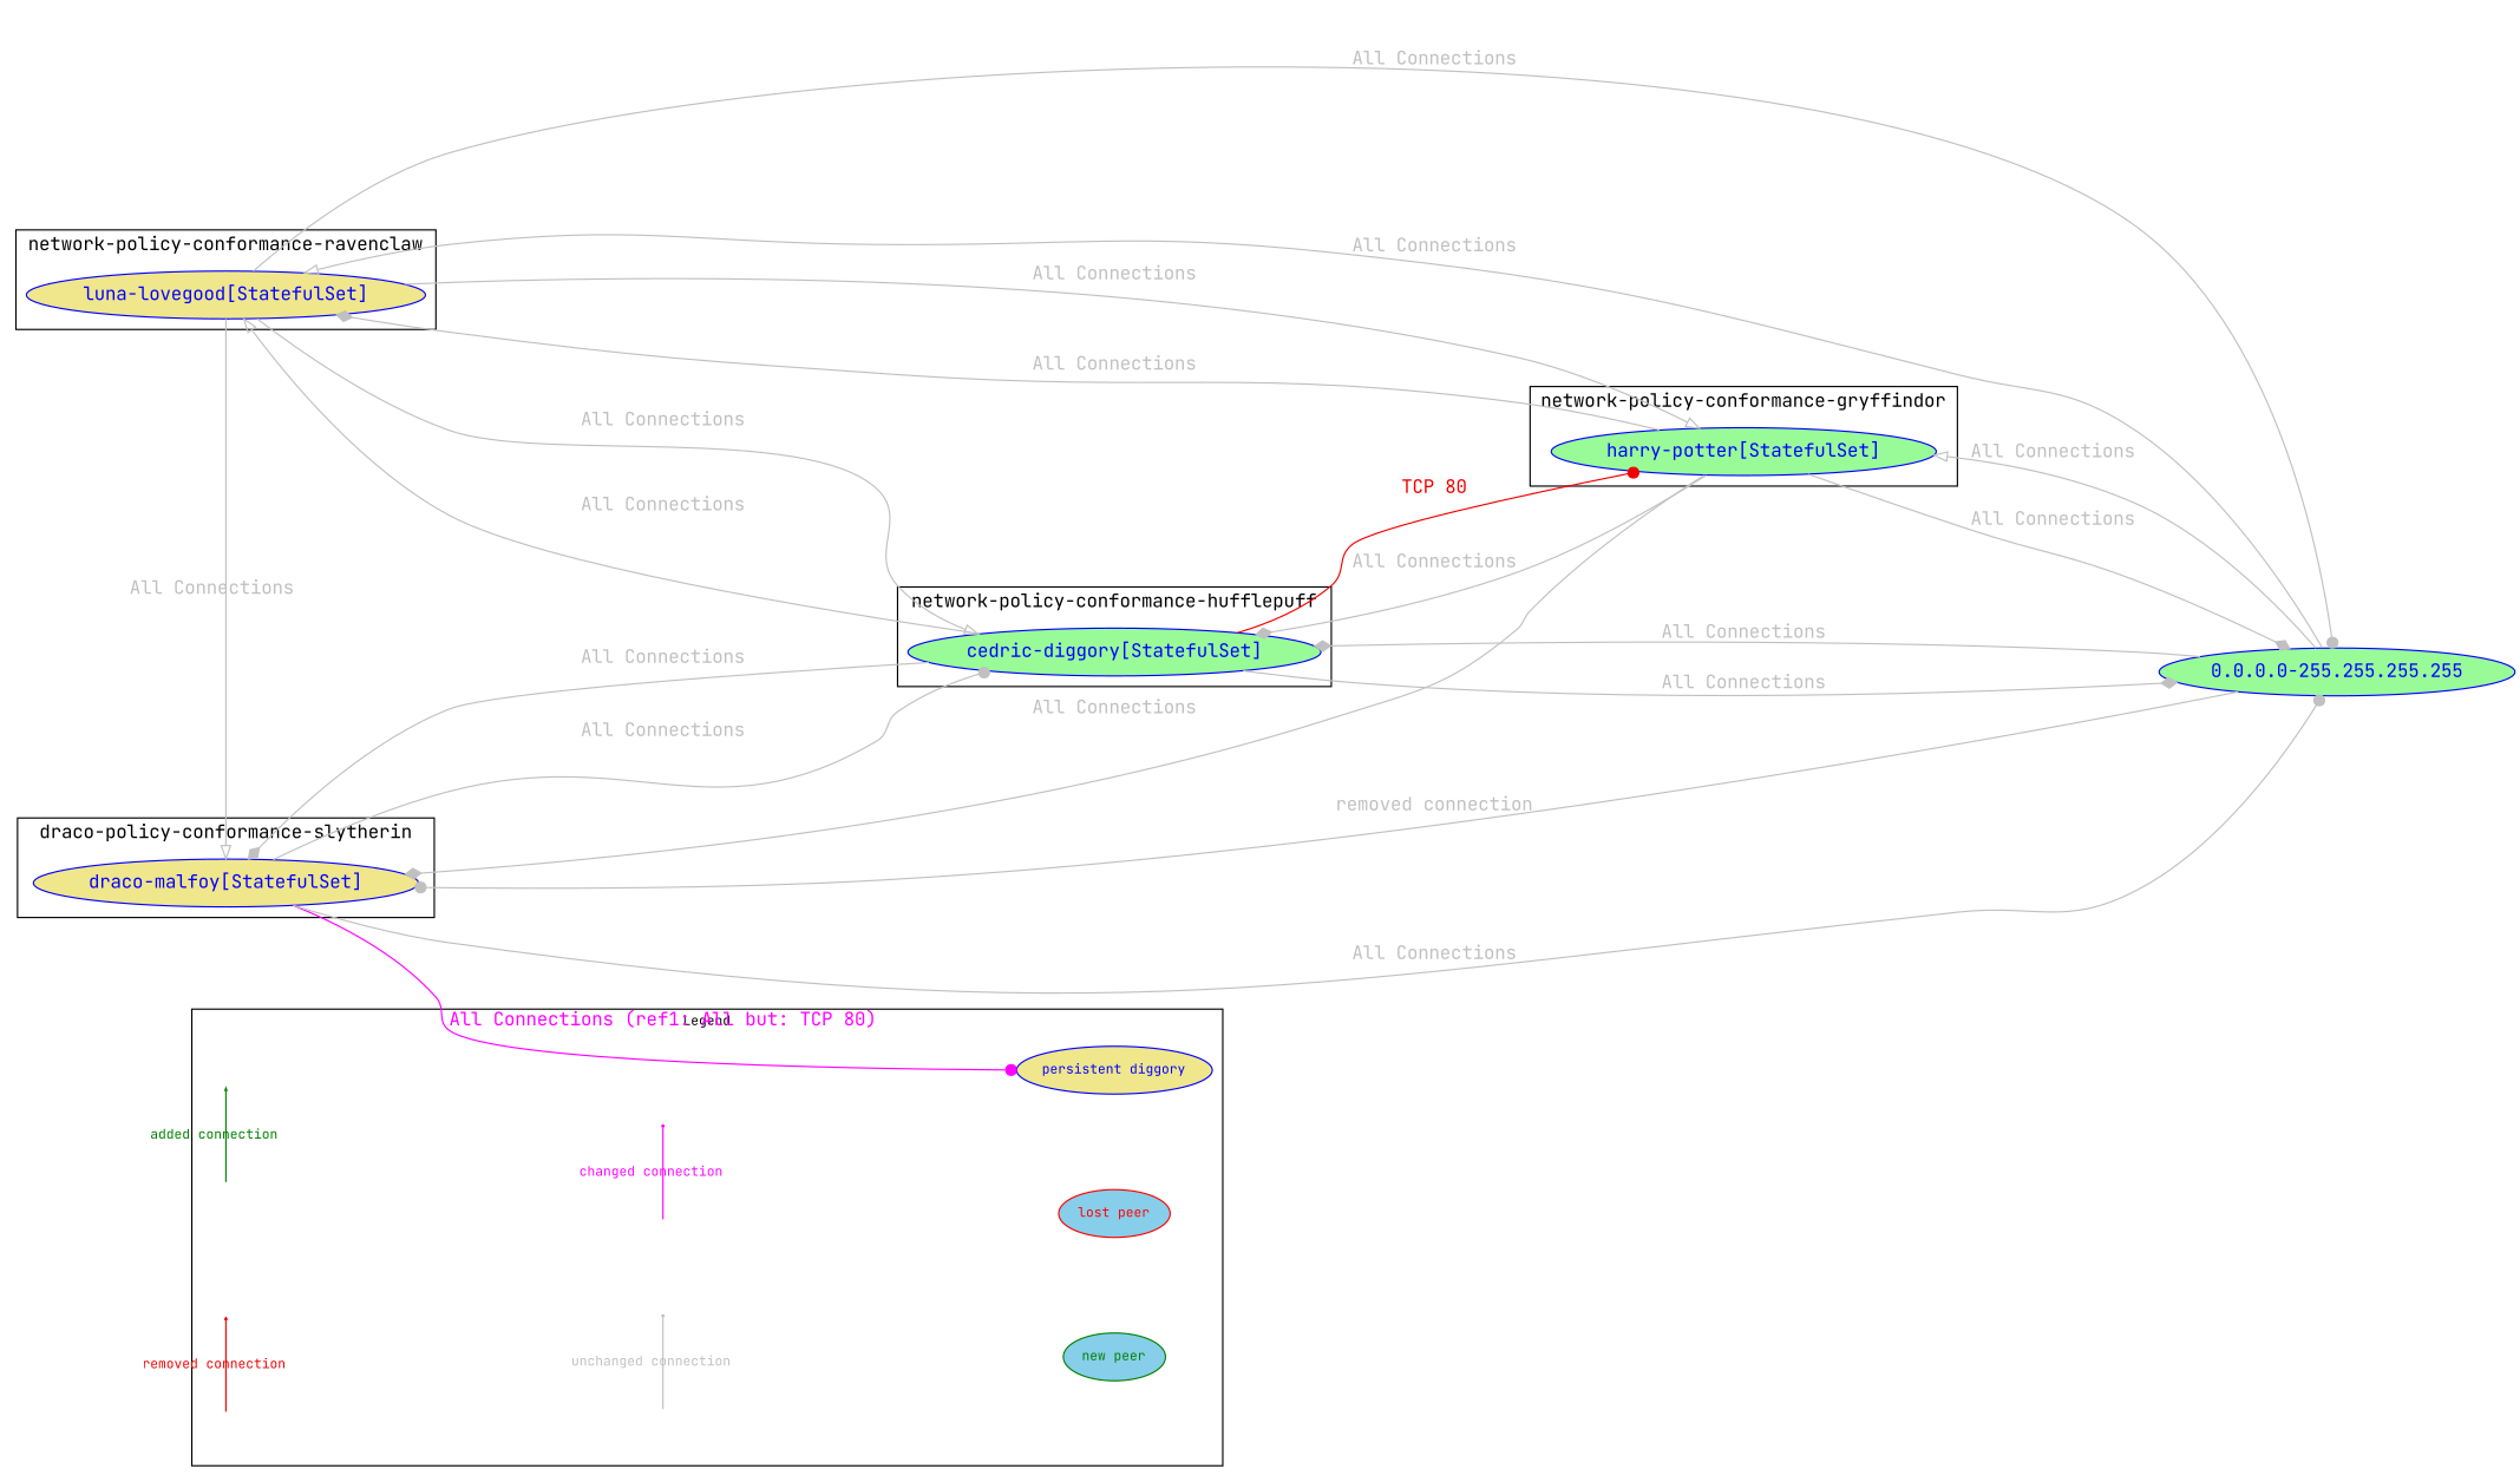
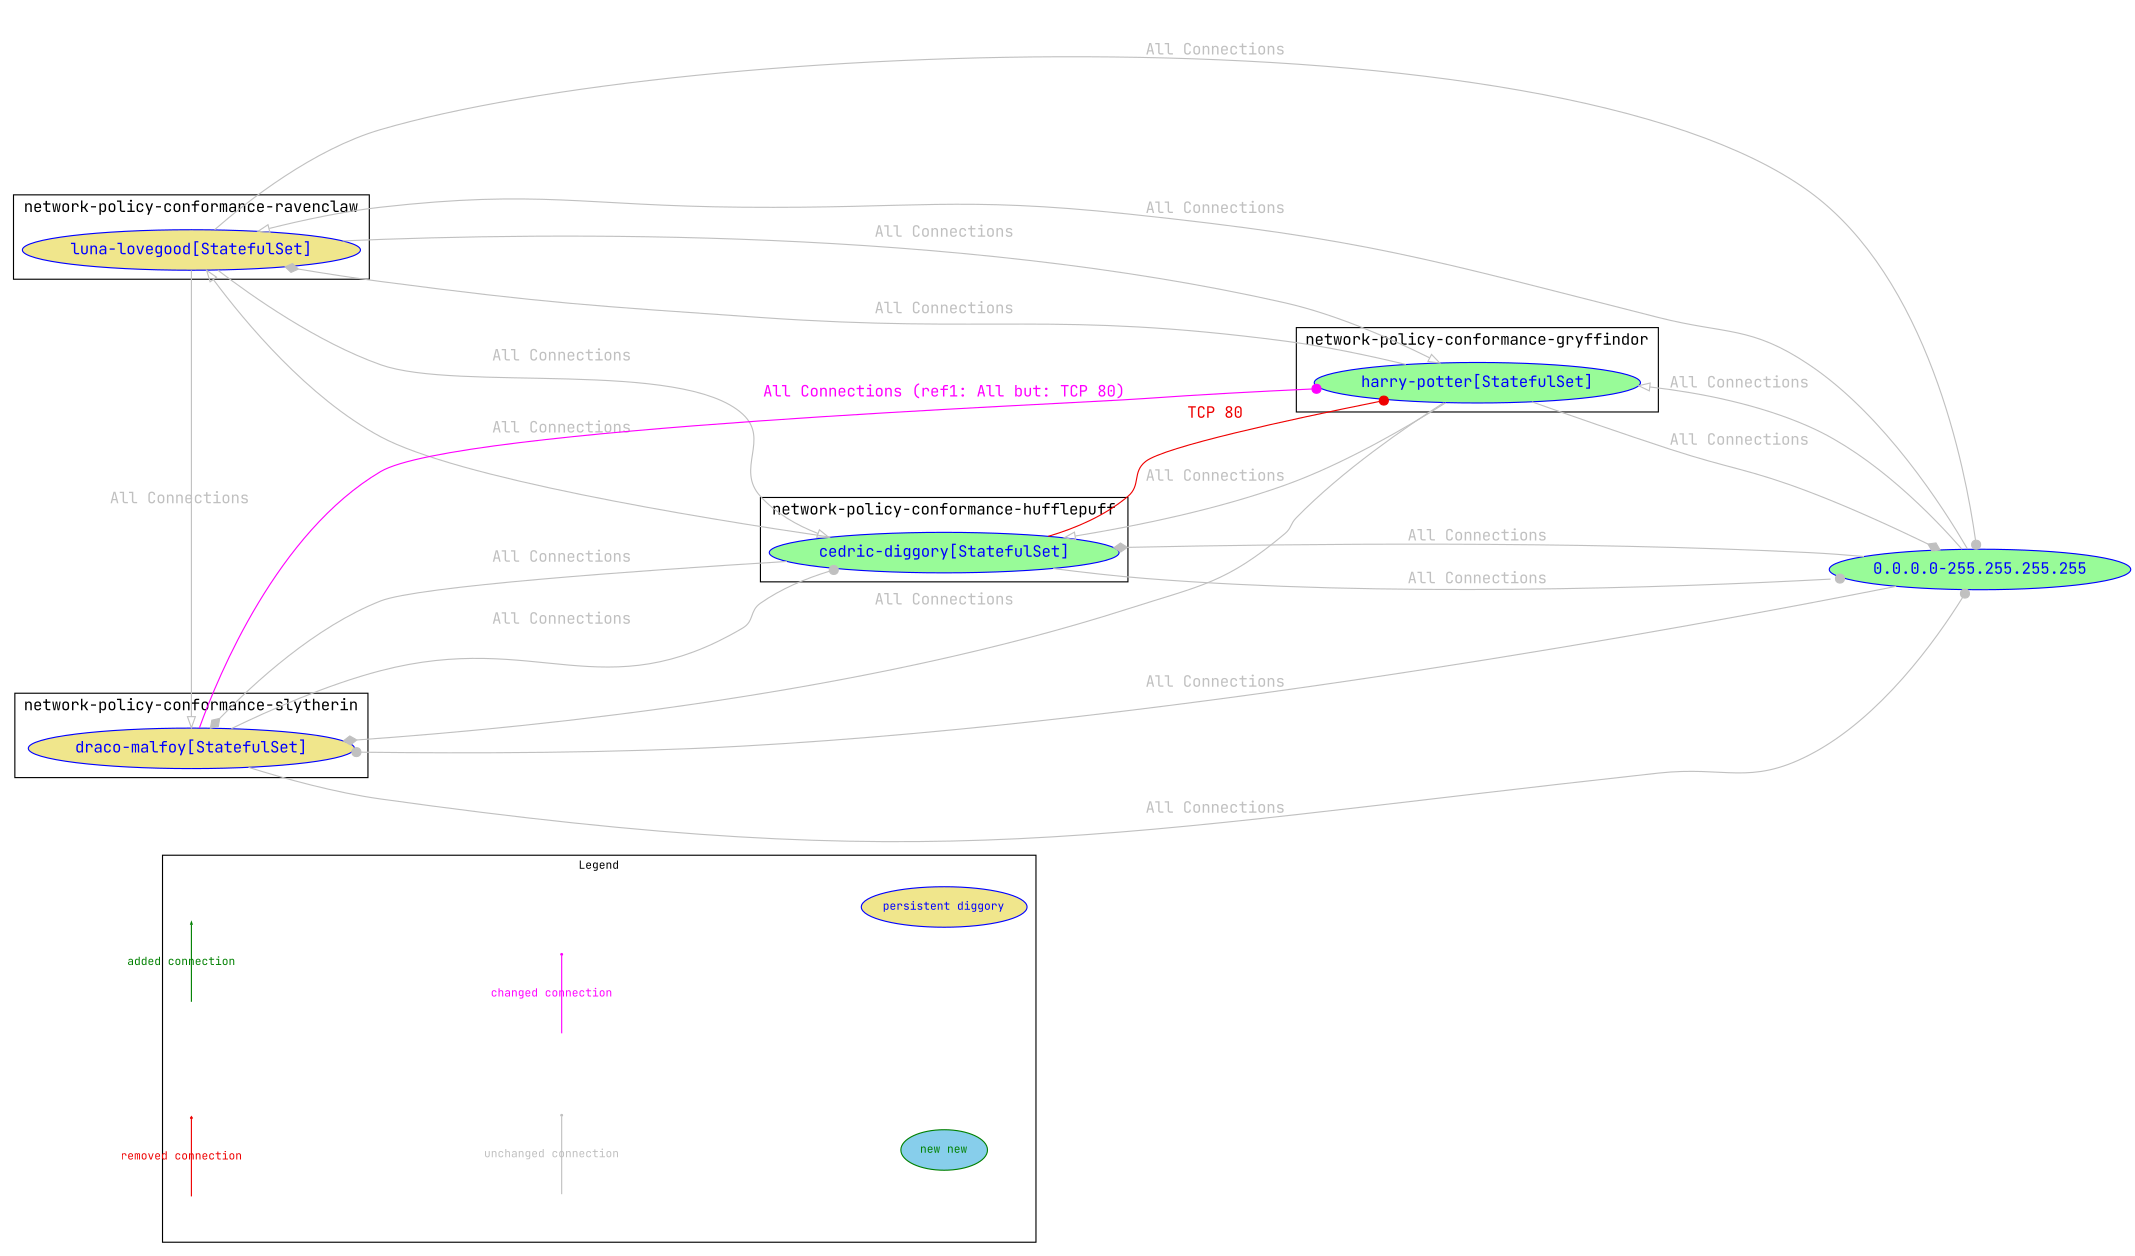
  digraph {
    fontname="JetBrains Mono"
    nodesep=0.5
    rankdir=LR
    node [fontname="JetBrains Mono" style=filled]
    edge [arrowhead=dot color=grey fontcolor=grey fontname="JetBrains Mono" weight=0.5]
    n1 [color=blue fillcolor=palegreen fontcolor=blue label="cedric-diggory[StatefulSet]"]
    n2 [color=blue fillcolor=palegreen fontcolor=blue label="harry-potter[StatefulSet]"]
    n3 [color=blue fillcolor=khaki fontcolor=blue label="luna-lovegood[StatefulSet]"]
    n4 [color=blue fillcolor=khaki fontcolor=blue label="draco-malfoy[StatefulSet]"]
    a [height=0 style=invis width=0]
    b [height=0 style=invis width=0]
    c [height=0 style=invis width=0]
    d [height=0 style=invis width=0]
    e [height=0 style=invis width=0]
    f [height=0 style=invis width=0]
    g [height=0 style=invis width=0]
    h [height=0 style=invis width=0]
-   n13 [color="#008000" fillcolor=skyblue fontcolor="#008000" fontsize=10 label="new peer"]
-   n14 [color=red fillcolor=skyblue fontcolor=red fontsize=10 label="lost peer"]
+   n13 [color="#008000" fillcolor=skyblue fontcolor="#008000" fontsize=10 label="new new"]
    n15 [color=blue fillcolor=khaki fontcolor=blue fontsize=10 label="persistent diggory"]
    n16 [color=blue fillcolor=palegreen fontcolor=blue label="0.0.0.0-255.255.255.255"]
    subgraph cluster_1 {
      color=black
      fontcolor=black
      label="network-policy-conformance-hufflepuff"
      n1
    }
    subgraph cluster_2 {
      color=black
      fontcolor=black
      label="network-policy-conformance-gryffindor"
      n2
    }
    subgraph cluster_3 {
      color=black
      fontcolor=black
      label="network-policy-conformance-ravenclaw"
      n3
    }
    subgraph cluster_4 {
      color=black
      fontcolor=black
-     label="draco-policy-conformance-slytherin"
+     label="network-policy-conformance-slytherin"
      n4
    }
    subgraph cluster_5 {
      fontsize=10
      label=Legend
      subgraph sub_6 {
        fontsize=10
        label=Legend
        rank=same
        e
        f
        g
        h
      }
      subgraph sub_7 {
        fontsize=10
        label=Legend
        rank=source
        a
        b
        c
        d
      }
      subgraph sub_8 {
        fontsize=10
        label=Legend
        rank=sink
        n13
-       n14
        n15
      }
    }
    n1 -> n2 [color=red2 fontcolor=red2 label="TCP 80" weight=1]
    n1 -> n3 [arrowhead=onormal label="All Connections"]
    n1 -> n4 [arrowhead=diamond label="All Connections"]
-   n1 -> n16 [arrowhead=diamond label="All Connections" weight=1]
-   n2 -> n1 [arrowhead=diamond label="All Connections"]
+   n1 -> n16 [label="All Connections" weight=1]
+   n2 -> n1 [arrowhead=onormal label="All Connections"]
    n2 -> n3 [arrowhead=diamond label="All Connections"]
    n2 -> n4 [arrowhead=diamond label="All Connections"]
    n2 -> n16 [arrowhead=diamond label="All Connections" weight=1]
    n3 -> n1 [arrowhead=onormal label="All Connections" weight=1]
    n3 -> n2 [arrowhead=onormal label="All Connections" weight=1]
    n3 -> n4 [arrowhead=onormal label="All Connections"]
    n3 -> n16 [label="All Connections" weight=1]
    n4 -> n1 [label="All Connections" weight=1]
-   n4 -> n15 [color=magenta fontcolor=magenta label="All Connections (ref1: All but: TCP 80)" weight=1]
+   n4 -> n2 [color=magenta fontcolor=magenta label="All Connections (ref1: All but: TCP 80)" weight=1]
    n4 -> n16 [label="All Connections" weight=1]
    a -> b [arrowhead=onormal arrowsize=0.2 color="#008000" fontcolor="#008000" fontsize=10 label="added connection" weight=""]
    c -> d [arrowhead=diamond arrowsize=0.2 color=red2 fontcolor=red2 fontsize=10 label="removed connection" weight=""]
    e -> f [arrowsize=0.2 color=magenta fontcolor=magenta fontsize=10 label="changed connection" weight=""]
    g -> h [arrowsize=0.2 fontsize=10 label="unchanged connection" weight=""]
-   n13 -> n14 [style=invis arrowhead="" color="" fontcolor="" weight=""]
-   n14 -> n15 [style=invis arrowhead="" color="" fontcolor="" weight=""]
    n16 -> n1 [arrowhead=diamond label="All Connections"]
    n16 -> n2 [arrowhead=onormal label="All Connections"]
    n16 -> n3 [arrowhead=onormal label="All Connections"]
-   n16 -> n4 [label="removed connection"]
+   n16 -> n4 [label="All Connections"]
  }
